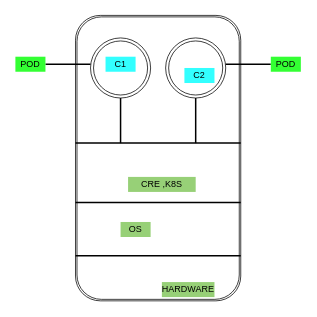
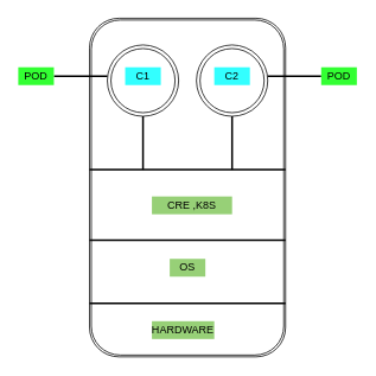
  <mxCell id="0" />
  <mxCell id="1" parent="0" />
  <mxCell id="2" value="" style="shape=ext;double=1;rounded=1;whiteSpace=wrap;html=1;" vertex="1" parent="1"><mxGeometry x="100" y="20" width="220" height="380" as="geometry" /></mxCell>
  <mxCell id="3" value="" style="line;strokeWidth=2;html=1;" vertex="1" parent="1"><mxGeometry x="100" y="335" width="220" height="10" as="geometry" /></mxCell>
  <mxCell id="4" value="" style="line;strokeWidth=2;html=1;" vertex="1" parent="1"><mxGeometry x="100" y="264" width="220" height="10" as="geometry" /></mxCell>
  <mxCell id="5" value="" style="line;strokeWidth=2;html=1;" vertex="1" parent="1"><mxGeometry x="100" y="185" width="220" height="10" as="geometry" /></mxCell>
  <mxCell id="6" value="" style="ellipse;shape=doubleEllipse;whiteSpace=wrap;html=1;aspect=fixed;" vertex="1" parent="1"><mxGeometry x="120" y="50" width="80" height="80" as="geometry" /></mxCell>
  <mxCell id="7" value="" style="ellipse;shape=doubleEllipse;whiteSpace=wrap;html=1;aspect=fixed;" vertex="1" parent="1"><mxGeometry x="220" y="50" width="80" height="80" as="geometry" /></mxCell>
  <mxCell id="8" value="" style="line;strokeWidth=2;direction=south;html=1;" vertex="1" parent="1"><mxGeometry x="155" y="130" width="10" height="60" as="geometry" /></mxCell>
  <mxCell id="9" value="" style="line;strokeWidth=2;direction=south;html=1;" vertex="1" parent="1"><mxGeometry x="255" y="130" width="10" height="60" as="geometry" /></mxCell>
  <mxCell id="10" value="" style="line;strokeWidth=2;html=1;" vertex="1" parent="1"><mxGeometry x="60" y="80" width="60" height="10" as="geometry" /></mxCell>
  <mxCell id="11" value="" style="line;strokeWidth=2;html=1;" vertex="1" parent="1"><mxGeometry x="300" y="80" width="60" height="10" as="geometry" /></mxCell>
  <mxCell id="12" value="POD" style="text;html=1;strokeColor=none;fillColor=#33FF33;align=center;verticalAlign=middle;whiteSpace=wrap;rounded=0;" vertex="1" parent="1"><mxGeometry x="20" y="75" width="40" height="20" as="geometry" /></mxCell>
  <mxCell id="13" value="POD" style="text;html=1;strokeColor=none;fillColor=#33FF33;align=center;verticalAlign=middle;whiteSpace=wrap;rounded=0;" vertex="1" parent="1"><mxGeometry x="360" y="75" width="40" height="20" as="geometry" /></mxCell>
  <mxCell id="14" value="C1&lt;span style=&quot;color: rgba(0 , 0 , 0 , 0) ; font-family: monospace ; font-size: 0px&quot;&gt;%3CmxGraphModel%3E%3Croot%3E%3CmxCell%20id%3D%220%22%2F%3E%3CmxCell%20id%3D%221%22%20parent%3D%220%22%2F%3E%3CmxCell%20id%3D%222%22%20value%3D%22POD%22%20style%3D%22text%3Bhtml%3D1%3BstrokeColor%3Dnone%3BfillColor%3Dnone%3Balign%3Dcenter%3BverticalAlign%3Dmiddle%3BwhiteSpace%3Dwrap%3Brounded%3D0%3B%22%20vertex%3D%221%22%20parent%3D%221%22%3E%3CmxGeometry%20x%3D%2230%22%20y%3D%22115%22%20width%3D%2240%22%20height%3D%2220%22%20as%3D%22geometry%22%2F%3E%3C%2FmxCell%3E%3C%2Froot%3E%3C%2FmxGraphModel%3E&lt;/span&gt;" style="text;html=1;strokeColor=none;fillColor=#33FFFF;align=center;verticalAlign=middle;whiteSpace=wrap;rounded=0;" vertex="1" parent="1"><mxGeometry x="140" y="75" width="40" height="20" as="geometry" /></mxCell>
- <mxCell id="15" value="C2" style="text;html=1;strokeColor=none;fillColor=#33FFFF;align=center;verticalAlign=middle;whiteSpace=wrap;rounded=0;" vertex="1" parent="1"><mxGeometry x="245" y="90" width="40" height="20" as="geometry" /></mxCell>
- <mxCell id="16" value="HARDWARE" style="text;html=1;strokeColor=none;fillColor=#97D077;align=center;verticalAlign=middle;whiteSpace=wrap;rounded=0;" vertex="1" parent="1"><mxGeometry x="215" y="375" width="70" height="20" as="geometry" /></mxCell>
- <mxCell id="17" value="OS" style="text;html=1;strokeColor=none;fillColor=#97D077;align=center;verticalAlign=middle;whiteSpace=wrap;rounded=0;" vertex="1" parent="1"><mxGeometry x="160" y="295" width="40" height="20" as="geometry" /></mxCell>
- <mxCell id="18" value="CRE ,K8S" style="text;html=1;strokeColor=none;fillColor=#97D077;align=center;verticalAlign=middle;whiteSpace=wrap;rounded=0;" vertex="1" parent="1"><mxGeometry x="170" y="235" width="90" height="20" as="geometry" /></mxCell>
+ <mxCell id="15" value="C2" style="text;html=1;strokeColor=none;fillColor=#33FFFF;align=center;verticalAlign=middle;whiteSpace=wrap;rounded=0;" vertex="1" parent="1"><mxGeometry x="240" y="75" width="40" height="20" as="geometry" /></mxCell>
+ <mxCell id="16" value="HARDWARE" style="text;html=1;strokeColor=none;fillColor=#97D077;align=center;verticalAlign=middle;whiteSpace=wrap;rounded=0;" vertex="1" parent="1"><mxGeometry x="170" y="360" width="70" height="20" as="geometry" /></mxCell>
+ <mxCell id="17" value="OS" style="text;html=1;strokeColor=none;fillColor=#97D077;align=center;verticalAlign=middle;whiteSpace=wrap;rounded=0;" vertex="1" parent="1"><mxGeometry x="190" y="290" width="40" height="20" as="geometry" /></mxCell>
+ <mxCell id="18" value="CRE ,K8S" style="text;html=1;strokeColor=none;fillColor=#97D077;align=center;verticalAlign=middle;whiteSpace=wrap;rounded=0;" vertex="1" parent="1"><mxGeometry x="170" y="220" width="90" height="20" as="geometry" /></mxCell>
